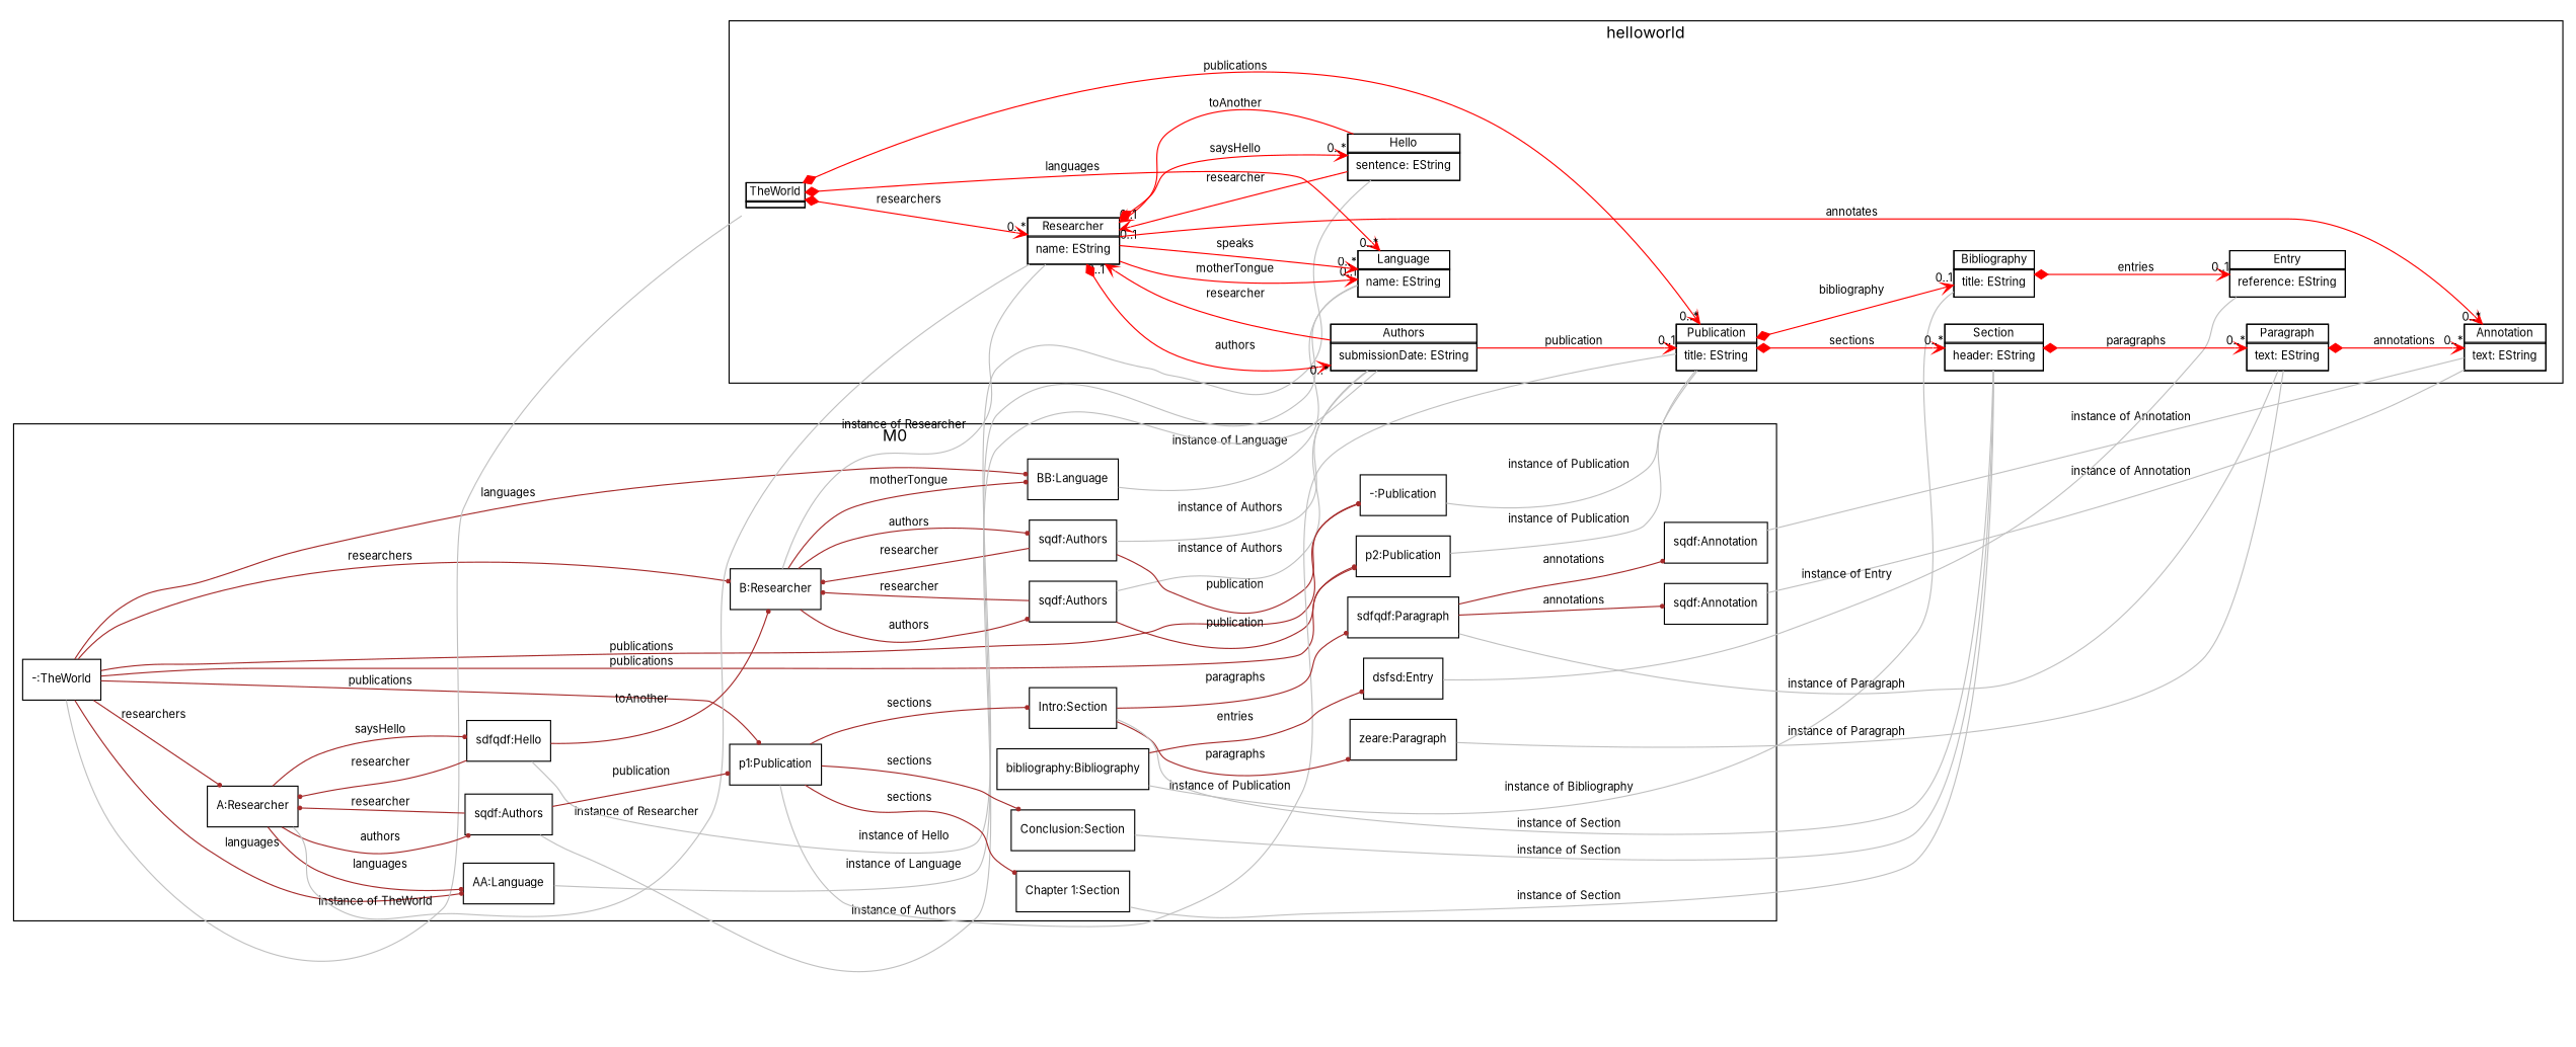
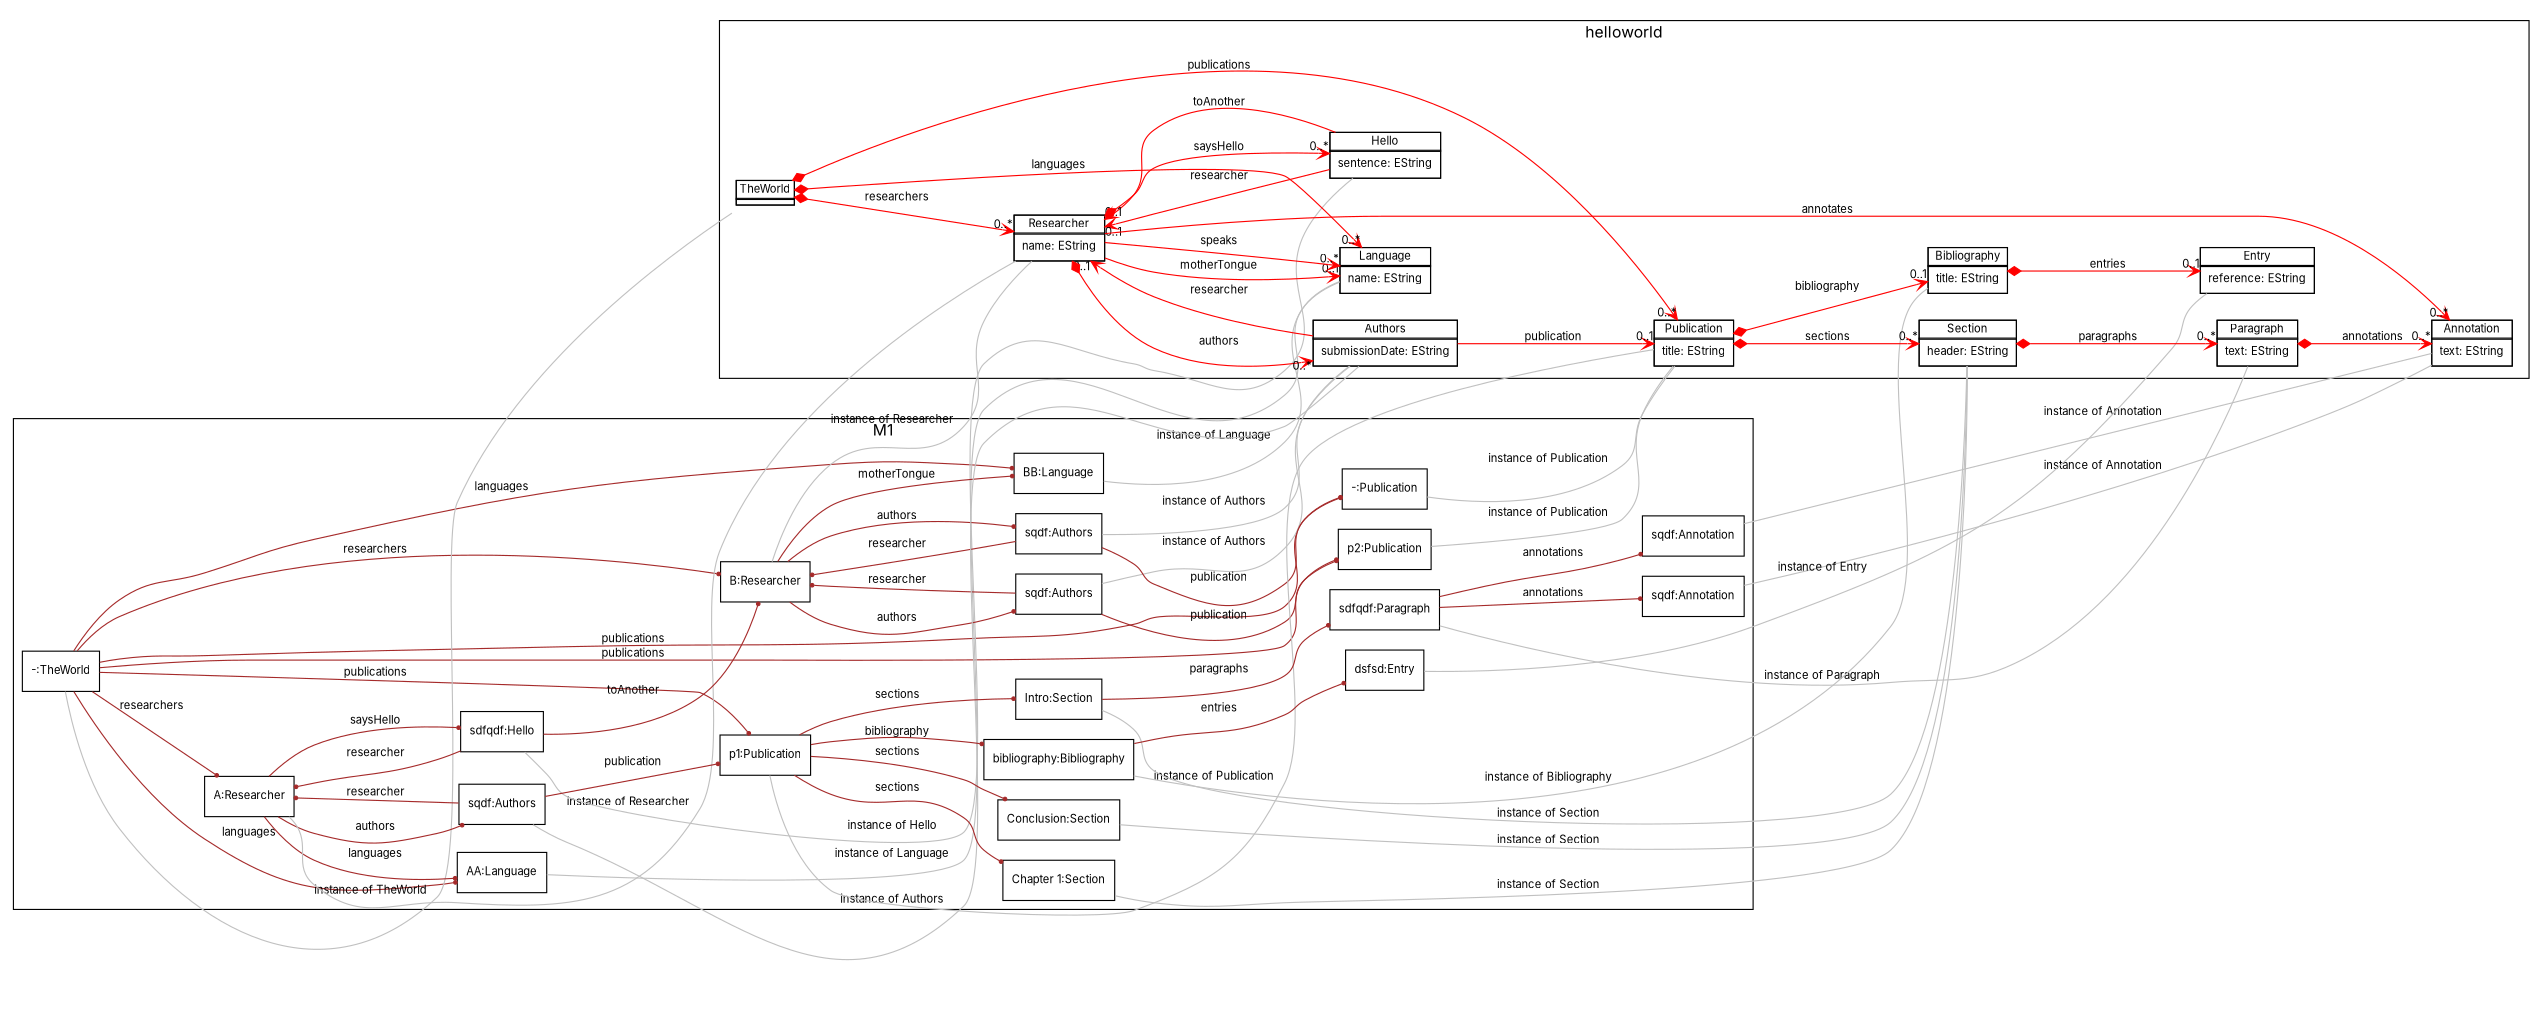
  digraph {
    fontname=Inter
    labelfloat=true
    rankdir=LR
    node [fontname=Inter fontsize=10 shape=box]
    edge [arrowhead=dot color=brown fontname=Inter fontsize=10]
    n1 [label="-:TheWorld"]
    n2 [label="AA:Language"]
    n3 [label="BB:Language"]
    n4 [label="A:Researcher"]
    n5 [label="sdfqdf:Hello"]
    n6 [label="B:Researcher"]
    n7 [label="sqdf:Authors"]
    n8 [label="p2:Publication"]
    n9 [label="sqdf:Authors"]
    n10 [label="-:Publication"]
    n11 [label="sqdf:Authors"]
    n12 [label="p1:Publication"]
    n13 [label="Intro:Section"]
-   n14 [label="zeare:Paragraph"]
    n15 [label="sdfqdf:Paragraph"]
    n16 [label="sqdf:Annotation"]
    n17 [label="sqdf:Annotation"]
    n18 [label="Conclusion:Section"]
    n19 [label="Chapter 1:Section"]
    n20 [label="bibliography:Bibliography"]
    n21 [label="dsfsd:Entry"]
    n22 [label=<<TABLE  cellspacing="-1" cellpadding="0" border="0" > <!-- top  --> <TR><TD port="pid13978943"><TABLE bgcolor=".0 .0 1.0" cellspacing="-1" border="1" ><TR><TD>Language</TD></TR> <TR><TD><TABLE border="0"> <!-- attr 4  --><TR><TD port="pLanguage_name" align="left">name: EString</TD></TR></TABLE></TD></TR> </TABLE> </TD></TR></TABLE>> shape=none]
    n23 [label=<<TABLE  cellspacing="-1" cellpadding="0" border="0" > <!-- top  --> <TR><TD port="pid18091254"><TABLE bgcolor=".0 .0 1.0" cellspacing="-1" border="1" ><TR><TD>Hello</TD></TR> <TR><TD><TABLE border="0"> <!-- attr 4  --><TR><TD port="pHello_sentence" align="left">sentence: EString</TD></TR></TABLE></TD></TR> </TABLE> </TD></TR></TABLE>> shape=none]
    n24 [label=<<TABLE  cellspacing="-1" cellpadding="0" border="0" > <!-- top  --> <TR><TD port="pid18294794"><TABLE bgcolor=".0 .0 1.0" cellspacing="-1" border="1" ><TR><TD>Annotation</TD></TR> <TR><TD><TABLE border="0"> <!-- attr 4  --><TR><TD port="pAnnotation_text" align="left">text: EString</TD></TR></TABLE></TD></TR> </TABLE> </TD></TR></TABLE>> shape=none]
    n25 [label=<<TABLE  cellspacing="-1" cellpadding="0" border="0" > <!-- top  --> <TR><TD port="pid648928"><TABLE bgcolor=".0 .0 1.0" cellspacing="-1" border="1" ><TR><TD>Paragraph</TD></TR> <TR><TD><TABLE border="0"> <!-- attr 4  --><TR><TD port="pParagraph_text" align="left">text: EString</TD></TR></TABLE></TD></TR> </TABLE> </TD></TR></TABLE>> shape=none]
    n26 [label=<<TABLE  cellspacing="-1" cellpadding="0" border="0" > <!-- top  --> <TR><TD port="pid9073930"><TABLE bgcolor=".0 .0 1.0" cellspacing="-1" border="1" ><TR><TD>Section</TD></TR> <TR><TD><TABLE border="0"> <!-- attr 4  --><TR><TD port="pSection_header" align="left">header: EString</TD></TR></TABLE></TD></TR> </TABLE> </TD></TR></TABLE>> shape=none]
    n27 [label=<<TABLE  cellspacing="-1" cellpadding="0" border="0" > <!-- top  --> <TR><TD port="pid6270370"><TABLE bgcolor=".0 .0 1.0" cellspacing="-1" border="1" ><TR><TD>Entry</TD></TR> <TR><TD><TABLE border="0"> <!-- attr 4  --><TR><TD port="pEntry_reference" align="left">reference: EString</TD></TR></TABLE></TD></TR> </TABLE> </TD></TR></TABLE>> shape=none]
    n28 [label=<<TABLE  cellspacing="-1" cellpadding="0" border="0" > <!-- top  --> <TR><TD port="pid21342485"><TABLE bgcolor=".0 .0 1.0" cellspacing="-1" border="1" ><TR><TD>Bibliography</TD></TR> <TR><TD><TABLE border="0"> <!-- attr 4  --><TR><TD port="pBibliography_title" align="left">title: EString</TD></TR></TABLE></TD></TR> </TABLE> </TD></TR></TABLE>> shape=none]
    n29 [label=<<TABLE  cellspacing="-1" cellpadding="0" border="0" > <!-- top  --> <TR><TD port="pid23001706"><TABLE bgcolor=".0 .0 1.0" cellspacing="-1" border="1" ><TR><TD>Publication</TD></TR> <TR><TD><TABLE border="0"> <!-- attr 4  --><TR><TD port="pPublication_title" align="left">title: EString</TD></TR></TABLE></TD></TR> </TABLE> </TD></TR></TABLE>> shape=none]
    n30 [label=<<TABLE  cellspacing="-1" cellpadding="0" border="0" > <!-- top  --> <TR><TD port="pid1356681"><TABLE bgcolor=".0 .0 1.0" cellspacing="-1" border="1" ><TR><TD>Authors</TD></TR> <TR><TD><TABLE border="0"> <!-- attr 4  --><TR><TD port="pAuthors_submissionDate" align="left">submissionDate: EString</TD></TR></TABLE></TD></TR> </TABLE> </TD></TR></TABLE>> shape=none]
    n31 [label=<<TABLE  cellspacing="-1" cellpadding="0" border="0" > <!-- top  --> <TR><TD port="pid29516678"><TABLE bgcolor=".0 .0 1.0" cellspacing="-1" border="1" ><TR><TD>Researcher</TD></TR> <TR><TD><TABLE border="0"> <!-- attr 4  --><TR><TD port="pResearcher_name" align="left">name: EString</TD></TR></TABLE></TD></TR> </TABLE> </TD></TR></TABLE>> shape=none]
    n32 [label=<<TABLE  cellspacing="-1" cellpadding="0" border="0" > <!-- top  --> <TR><TD port="pid29923710"><TABLE bgcolor=".0 .0 1.0" cellspacing="-1" border="1" ><TR><TD>TheWorld</TD></TR> <TR><TD></TD></TR></TABLE> </TD></TR></TABLE>> shape=none]
    subgraph cluster_1 {
-     label=M0
+     label=M1
      n1
      n2
      n3
      n4
      n5
      n6
      n7
      n8
      n9
      n10
      n11
      n12
      n13
-     n14
      n15
      n16
      n17
      n18
      n19
      n20
      n21
    }
    subgraph cluster_2 {
      label=ecore
    }
    subgraph cluster_3 {
      label=helloworld
      n22
      n23
      n24
      n25
      n26
      n27
      n28
      n29
      n30
      n31
      n32
    }
    n1 -> n2 [arrowsize=0.4 label=languages]
    n1 -> n3 [arrowsize=0.4 label=languages]
    n1 -> n4 [arrowsize=0.4 label=researchers]
    n1 -> n6 [arrowsize=0.4 label=researchers]
    n1 -> n8 [arrowsize=0.4 label=publications]
    n1 -> n10 [arrowsize=0.4 label=publications]
    n1 -> n12 [arrowsize=0.4 label=publications]
    n1 -> n32 [arrowhead=none color=gray label="instance of TheWorld   "]
    n2 -> n22 [arrowhead=none color=gray headport=pid13978943 label="instance of Language   "]
    n3 -> n22 [arrowhead=none color=gray headport=pid13978943 label="instance of Language   "]
    n4 -> n2 [arrowsize=0.4 label=languages]
    n4 -> n5 [arrowsize=0.4 label=saysHello]
    n4 -> n11 [arrowsize=0.4 label=authors]
    n4 -> n31 [arrowhead=none color=gray headport=pid29516678 label="instance of Researcher   "]
    n5 -> n4 [arrowsize=0.4 label=researcher]
    n5 -> n6 [arrowsize=0.4 label=toAnother]
    n5 -> n23 [arrowhead=none color=gray headport=pid18091254 label="instance of Hello   "]
    n6 -> n3 [arrowsize=0.4 label=motherTongue]
    n6 -> n7 [arrowsize=0.4 label=authors]
    n6 -> n9 [arrowsize=0.4 label=authors]
    n6 -> n31 [arrowhead=none color=gray headport=pid29516678 label="instance of Researcher   "]
    n7 -> n6 [arrowsize=0.4 label=researcher]
    n7 -> n8 [arrowsize=0.4 label=publication]
    n7 -> n30 [arrowhead=none color=gray headport=pid1356681 label="instance of Authors   "]
    n8 -> n29 [arrowhead=none color=gray headport=pid23001706 label="instance of Publication   "]
    n9 -> n6 [arrowsize=0.4 label=researcher]
    n9 -> n10 [arrowsize=0.4 label=publication]
    n9 -> n30 [arrowhead=none color=gray headport=pid1356681 label="instance of Authors   "]
    n10 -> n29 [arrowhead=none color=gray headport=pid23001706 label="instance of Publication   "]
    n11 -> n4 [arrowsize=0.4 label=researcher]
    n11 -> n12 [arrowsize=0.4 label=publication]
    n11 -> n30 [arrowhead=none color=gray headport=pid1356681 label="instance of Authors   "]
    n12 -> n13 [arrowsize=0.4 label=sections]
    n12 -> n18 [arrowsize=0.4 label=sections]
    n12 -> n19 [arrowsize=0.4 label=sections]
+   n12 -> n20 [arrowsize=0.4 label=bibliography]
    n12 -> n29 [arrowhead=none color=gray headport=pid23001706 label="instance of Publication   "]
-   n13 -> n14 [arrowsize=0.4 label=paragraphs]
    n13 -> n15 [arrowsize=0.4 label=paragraphs]
    n13 -> n26 [arrowhead=none color=gray headport=pid9073930 label="instance of Section   "]
-   n14 -> n25 [arrowhead=none color=gray headport=pid648928 label="instance of Paragraph   "]
    n15 -> n16 [arrowsize=0.4 label=annotations]
    n15 -> n17 [arrowsize=0.4 label=annotations]
    n15 -> n25 [arrowhead=none color=gray headport=pid648928 label="instance of Paragraph   "]
    n16 -> n24 [arrowhead=none color=gray headport=pid18294794 label="instance of Annotation   "]
    n17 -> n24 [arrowhead=none color=gray headport=pid18294794 label="instance of Annotation   "]
    n18 -> n26 [arrowhead=none color=gray headport=pid9073930 label="instance of Section   "]
    n19 -> n26 [arrowhead=none color=gray headport=pid9073930 label="instance of Section   "]
    n20 -> n21 [arrowsize=0.4 label=entries]
    n20 -> n28 [arrowhead=none color=gray headport=pid21342485 label="instance of Bibliography   "]
    n21 -> n27 [arrowhead=none color=gray headport=pid6270370 label="instance of Entry   "]
    n23 -> n31 [arrowhead=vee color=red headlabel="0..1" headport=pid29516678 label=toAnother tailport=pid18091254]
    n23 -> n31 [arrowhead=vee color=red headlabel="0..1" headport=pid29516678 label=researcher tailport=pid18091254]
    n25 -> n24 [arrowhead=vee arrowtail=diamond color=red dir=both headlabel="0..*" headport=pid18294794 label=annotations tailport=pid648928]
    n26 -> n25 [arrowhead=vee arrowtail=diamond color=red dir=both headlabel="0..*" headport=pid648928 label=paragraphs tailport=pid9073930]
    n28 -> n27 [arrowhead=vee arrowtail=diamond color=red dir=both headlabel="0..1" headport=pid6270370 label=entries tailport=pid21342485]
    n29 -> n26 [arrowhead=vee arrowtail=diamond color=red dir=both headlabel="0..*" headport=pid9073930 label=sections tailport=pid23001706]
    n29 -> n28 [arrowhead=vee arrowtail=diamond color=red dir=both headlabel="0..1" headport=pid21342485 label=bibliography tailport=pid23001706]
    n30 -> n29 [arrowhead=vee color=red headlabel="0..1" headport=pid23001706 label=publication tailport=pid1356681]
    n30 -> n31 [arrowhead=vee color=red headlabel="0..1" headport=pid29516678 label=researcher tailport=pid1356681]
    n31 -> n22 [arrowhead=vee color=red headlabel="0..1" headport=pid13978943 label=motherTongue tailport=pid29516678]
    n31 -> n22 [arrowhead=vee color=red headlabel="0..*" headport=pid13978943 label=speaks tailport=pid29516678]
    n31 -> n23 [arrowhead=vee arrowtail=diamond color=red dir=both headlabel="0..*" headport=pid18091254 label=saysHello tailport=pid29516678]
    n31 -> n24 [arrowhead=vee color=red headlabel="0..*" headport=pid18294794 label=annotates tailport=pid29516678]
    n31 -> n30 [arrowhead=vee arrowtail=diamond color=red dir=both headlabel="0..*" headport=pid1356681 label=authors tailport=pid29516678]
    n32 -> n22 [arrowhead=vee arrowtail=diamond color=red dir=both headlabel="0..*" headport=pid13978943 label=languages tailport=pid29923710]
    n32 -> n29 [arrowhead=vee arrowtail=diamond color=red dir=both headlabel="0..*" headport=pid23001706 label=publications tailport=pid29923710]
    n32 -> n31 [arrowhead=vee arrowtail=diamond color=red dir=both headlabel="0..*" headport=pid29516678 label=researchers tailport=pid29923710]
  }
